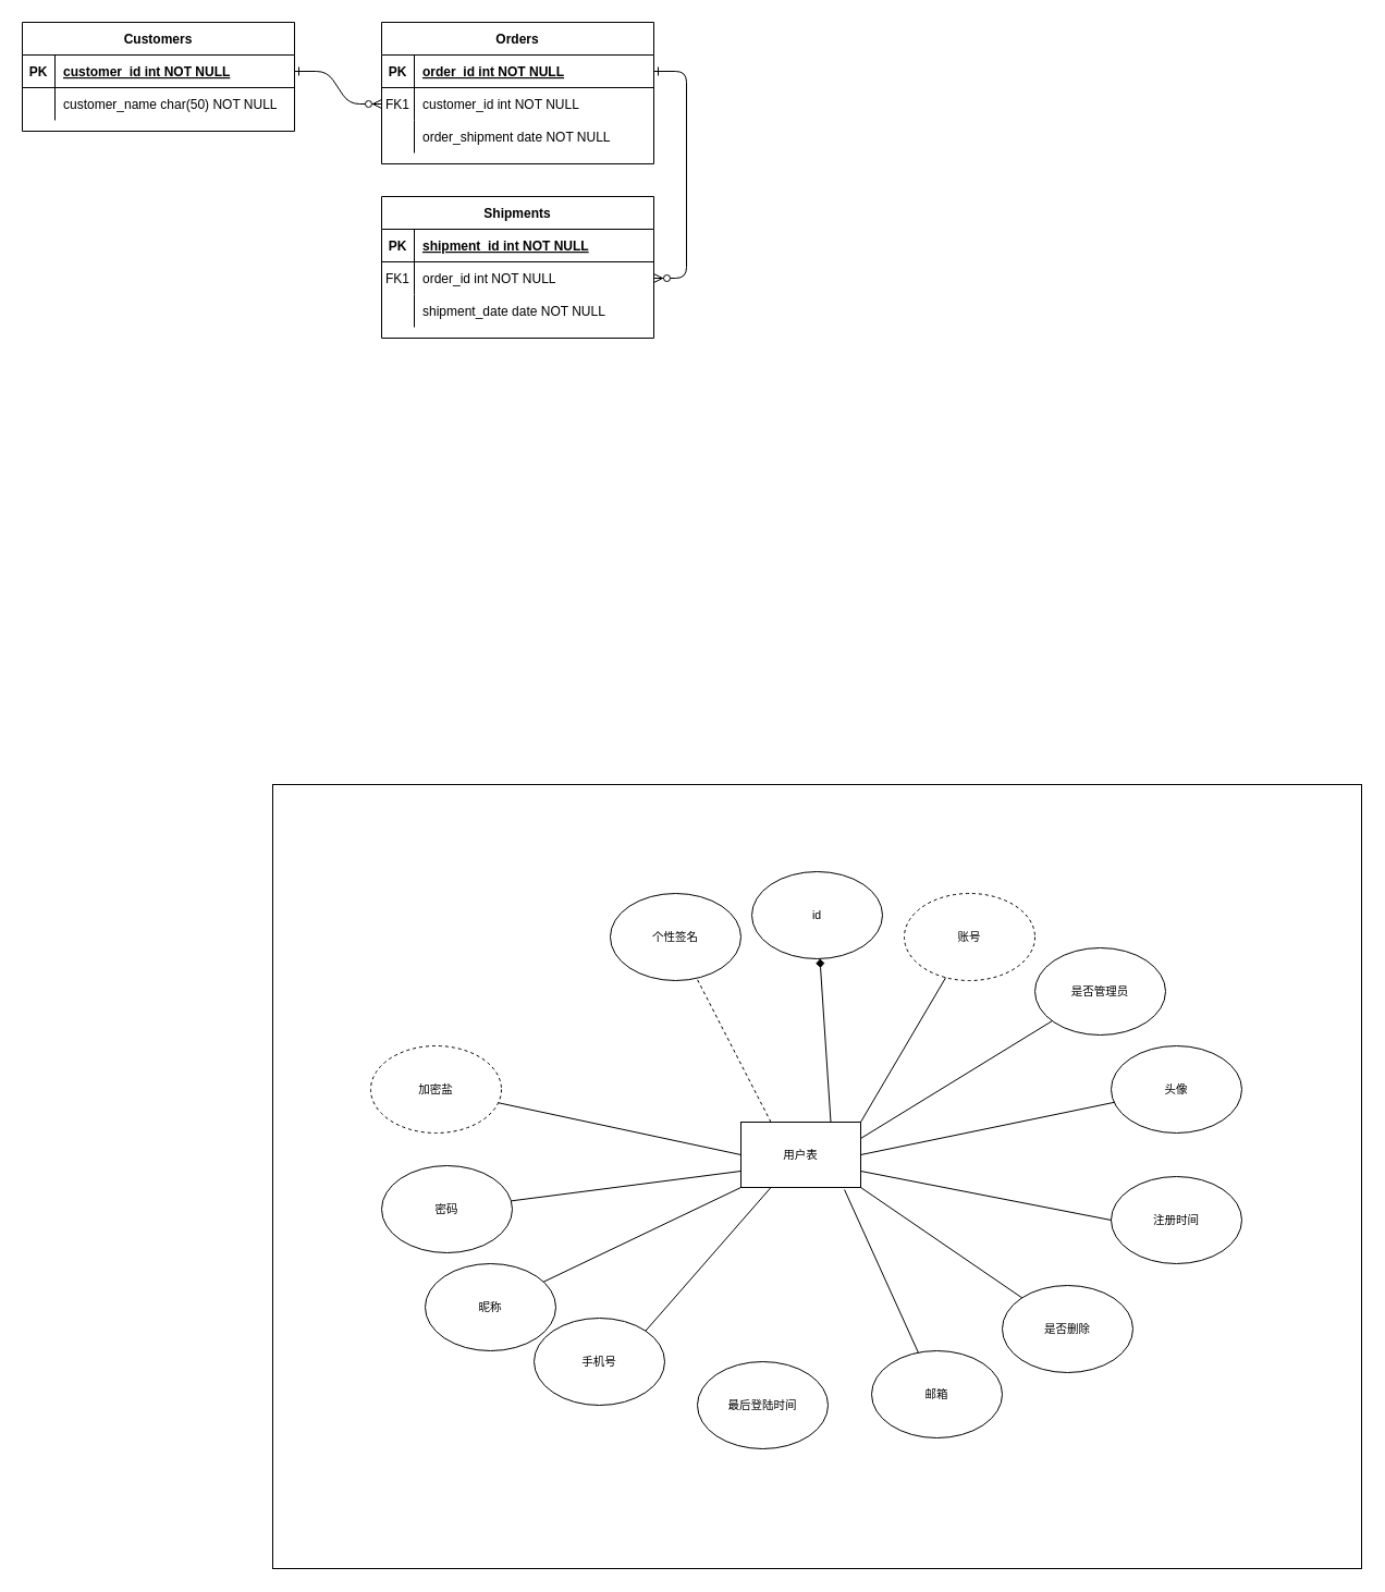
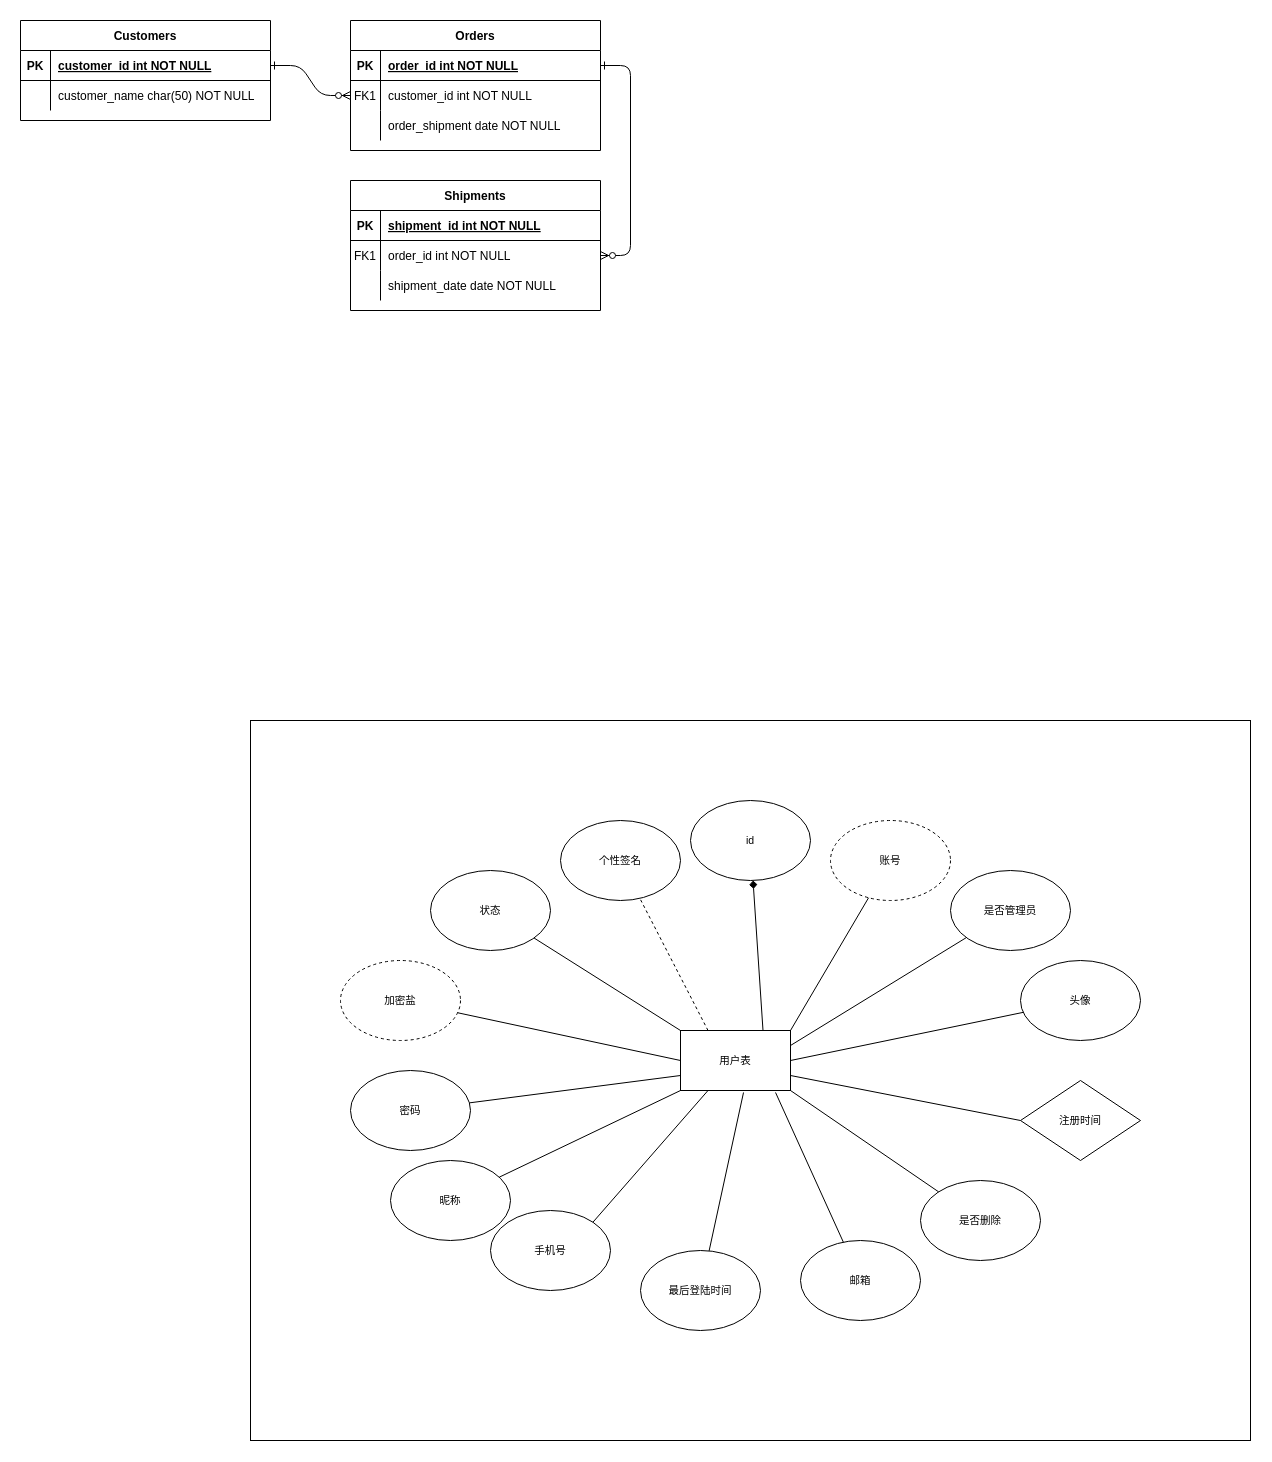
  <mxCell id="0" />
  <mxCell id="1" parent="0" />
  <mxCell id="2" value="" style="edgeStyle=entityRelationEdgeStyle;endArrow=ERzeroToMany;startArrow=ERone;endFill=1;startFill=0;" parent="1" source="25" target="8" edge="1"><mxGeometry width="100" height="100" relative="1" as="geometry"><mxPoint x="240" y="620" as="sourcePoint" /><mxPoint x="340" y="520" as="targetPoint" /></mxGeometry></mxCell>
  <mxCell id="3" value="" style="edgeStyle=entityRelationEdgeStyle;endArrow=ERzeroToMany;startArrow=ERone;endFill=1;startFill=0;" parent="1" source="5" target="18" edge="1"><mxGeometry width="100" height="100" relative="1" as="geometry"><mxPoint x="300" y="80" as="sourcePoint" /><mxPoint x="360" y="105" as="targetPoint" /></mxGeometry></mxCell>
  <mxCell id="4" value="Orders" style="shape=table;startSize=30;container=1;collapsible=1;childLayout=tableLayout;fixedRows=1;rowLines=0;fontStyle=1;align=center;resizeLast=1;" parent="1" vertex="1"><mxGeometry x="350" y="20" width="250" height="130" as="geometry" /></mxCell>
  <mxCell id="5" value="" style="shape=partialRectangle;collapsible=0;dropTarget=0;pointerEvents=0;fillColor=none;points=[[0,0.5],[1,0.5]];portConstraint=eastwest;top=0;left=0;right=0;bottom=1;" parent="4" vertex="1"><mxGeometry y="30" width="250" height="30" as="geometry" /></mxCell>
  <mxCell id="6" value="PK" style="shape=partialRectangle;overflow=hidden;connectable=0;fillColor=none;top=0;left=0;bottom=0;right=0;fontStyle=1;" parent="5" vertex="1"><mxGeometry width="30" height="30" as="geometry" /></mxCell>
  <mxCell id="7" value="order_id int NOT NULL " style="shape=partialRectangle;overflow=hidden;connectable=0;fillColor=none;top=0;left=0;bottom=0;right=0;align=left;spacingLeft=6;fontStyle=5;" parent="5" vertex="1"><mxGeometry x="30" width="220" height="30" as="geometry" /></mxCell>
  <mxCell id="8" value="" style="shape=partialRectangle;collapsible=0;dropTarget=0;pointerEvents=0;fillColor=none;points=[[0,0.5],[1,0.5]];portConstraint=eastwest;top=0;left=0;right=0;bottom=0;" parent="4" vertex="1"><mxGeometry y="60" width="250" height="30" as="geometry" /></mxCell>
  <mxCell id="9" value="FK1" style="shape=partialRectangle;overflow=hidden;connectable=0;fillColor=none;top=0;left=0;bottom=0;right=0;" parent="8" vertex="1"><mxGeometry width="30" height="30" as="geometry" /></mxCell>
  <mxCell id="10" value="customer_id int NOT NULL" style="shape=partialRectangle;overflow=hidden;connectable=0;fillColor=none;top=0;left=0;bottom=0;right=0;align=left;spacingLeft=6;" parent="8" vertex="1"><mxGeometry x="30" width="220" height="30" as="geometry" /></mxCell>
  <mxCell id="11" value="" style="shape=partialRectangle;collapsible=0;dropTarget=0;pointerEvents=0;fillColor=none;points=[[0,0.5],[1,0.5]];portConstraint=eastwest;top=0;left=0;right=0;bottom=0;" parent="4" vertex="1"><mxGeometry y="90" width="250" height="30" as="geometry" /></mxCell>
  <mxCell id="12" value="" style="shape=partialRectangle;overflow=hidden;connectable=0;fillColor=none;top=0;left=0;bottom=0;right=0;" parent="11" vertex="1"><mxGeometry width="30" height="30" as="geometry" /></mxCell>
  <mxCell id="13" value="order_shipment date NOT NULL" style="shape=partialRectangle;overflow=hidden;connectable=0;fillColor=none;top=0;left=0;bottom=0;right=0;align=left;spacingLeft=6;" parent="11" vertex="1"><mxGeometry x="30" width="220" height="30" as="geometry" /></mxCell>
  <mxCell id="14" value="Shipments" style="shape=table;startSize=30;container=1;collapsible=1;childLayout=tableLayout;fixedRows=1;rowLines=0;fontStyle=1;align=center;resizeLast=1;" parent="1" vertex="1"><mxGeometry x="350" y="180" width="250" height="130" as="geometry" /></mxCell>
  <mxCell id="15" value="" style="shape=partialRectangle;collapsible=0;dropTarget=0;pointerEvents=0;fillColor=none;points=[[0,0.5],[1,0.5]];portConstraint=eastwest;top=0;left=0;right=0;bottom=1;" parent="14" vertex="1"><mxGeometry y="30" width="250" height="30" as="geometry" /></mxCell>
  <mxCell id="16" value="PK" style="shape=partialRectangle;overflow=hidden;connectable=0;fillColor=none;top=0;left=0;bottom=0;right=0;fontStyle=1;" parent="15" vertex="1"><mxGeometry width="30" height="30" as="geometry" /></mxCell>
  <mxCell id="17" value="shipment_id int NOT NULL " style="shape=partialRectangle;overflow=hidden;connectable=0;fillColor=none;top=0;left=0;bottom=0;right=0;align=left;spacingLeft=6;fontStyle=5;" parent="15" vertex="1"><mxGeometry x="30" width="220" height="30" as="geometry" /></mxCell>
  <mxCell id="18" value="" style="shape=partialRectangle;collapsible=0;dropTarget=0;pointerEvents=0;fillColor=none;points=[[0,0.5],[1,0.5]];portConstraint=eastwest;top=0;left=0;right=0;bottom=0;" parent="14" vertex="1"><mxGeometry y="60" width="250" height="30" as="geometry" /></mxCell>
  <mxCell id="19" value="FK1" style="shape=partialRectangle;overflow=hidden;connectable=0;fillColor=none;top=0;left=0;bottom=0;right=0;" parent="18" vertex="1"><mxGeometry width="30" height="30" as="geometry" /></mxCell>
  <mxCell id="20" value="order_id int NOT NULL" style="shape=partialRectangle;overflow=hidden;connectable=0;fillColor=none;top=0;left=0;bottom=0;right=0;align=left;spacingLeft=6;" parent="18" vertex="1"><mxGeometry x="30" width="220" height="30" as="geometry" /></mxCell>
  <mxCell id="21" value="" style="shape=partialRectangle;collapsible=0;dropTarget=0;pointerEvents=0;fillColor=none;points=[[0,0.5],[1,0.5]];portConstraint=eastwest;top=0;left=0;right=0;bottom=0;" parent="14" vertex="1"><mxGeometry y="90" width="250" height="30" as="geometry" /></mxCell>
  <mxCell id="22" value="" style="shape=partialRectangle;overflow=hidden;connectable=0;fillColor=none;top=0;left=0;bottom=0;right=0;" parent="21" vertex="1"><mxGeometry width="30" height="30" as="geometry" /></mxCell>
  <mxCell id="23" value="shipment_date date NOT NULL" style="shape=partialRectangle;overflow=hidden;connectable=0;fillColor=none;top=0;left=0;bottom=0;right=0;align=left;spacingLeft=6;" parent="21" vertex="1"><mxGeometry x="30" width="220" height="30" as="geometry" /></mxCell>
  <mxCell id="24" value="Customers" style="shape=table;startSize=30;container=1;collapsible=1;childLayout=tableLayout;fixedRows=1;rowLines=0;fontStyle=1;align=center;resizeLast=1;" parent="1" vertex="1"><mxGeometry x="20" y="20" width="250" height="100" as="geometry" /></mxCell>
  <mxCell id="25" value="" style="shape=partialRectangle;collapsible=0;dropTarget=0;pointerEvents=0;fillColor=none;points=[[0,0.5],[1,0.5]];portConstraint=eastwest;top=0;left=0;right=0;bottom=1;" parent="24" vertex="1"><mxGeometry y="30" width="250" height="30" as="geometry" /></mxCell>
  <mxCell id="26" value="PK" style="shape=partialRectangle;overflow=hidden;connectable=0;fillColor=none;top=0;left=0;bottom=0;right=0;fontStyle=1;" parent="25" vertex="1"><mxGeometry width="30" height="30" as="geometry" /></mxCell>
  <mxCell id="27" value="customer_id int NOT NULL " style="shape=partialRectangle;overflow=hidden;connectable=0;fillColor=none;top=0;left=0;bottom=0;right=0;align=left;spacingLeft=6;fontStyle=5;" parent="25" vertex="1"><mxGeometry x="30" width="220" height="30" as="geometry" /></mxCell>
  <mxCell id="28" value="" style="shape=partialRectangle;collapsible=0;dropTarget=0;pointerEvents=0;fillColor=none;points=[[0,0.5],[1,0.5]];portConstraint=eastwest;top=0;left=0;right=0;bottom=0;" parent="24" vertex="1"><mxGeometry y="60" width="250" height="30" as="geometry" /></mxCell>
  <mxCell id="29" value="" style="shape=partialRectangle;overflow=hidden;connectable=0;fillColor=none;top=0;left=0;bottom=0;right=0;" parent="28" vertex="1"><mxGeometry width="30" height="30" as="geometry" /></mxCell>
  <mxCell id="30" value="customer_name char(50) NOT NULL" style="shape=partialRectangle;overflow=hidden;connectable=0;fillColor=none;top=0;left=0;bottom=0;right=0;align=left;spacingLeft=6;" parent="28" vertex="1"><mxGeometry x="30" width="220" height="30" as="geometry" /></mxCell>
  <mxCell id="31" value="" style="rounded=0;whiteSpace=wrap;html=1;fontSize=10.5;" vertex="1" parent="1"><mxGeometry x="250" y="720" width="1000" height="720" as="geometry" /></mxCell>
  <mxCell id="32" value="密码" style="ellipse;whiteSpace=wrap;html=1;fontSize=10.5;" vertex="1" parent="1"><mxGeometry x="350" y="1070" width="120" height="80" as="geometry" /></mxCell>
  <mxCell id="33" value="用户表" style="rounded=0;whiteSpace=wrap;html=1;fontSize=10.5;" vertex="1" parent="1"><mxGeometry x="680" y="1030" width="110" height="60" as="geometry" /></mxCell>
  <mxCell id="34" value="账号" style="ellipse;whiteSpace=wrap;html=1;fontSize=10.5;dashed=1;" vertex="1" parent="1"><mxGeometry x="830" y="820" width="120" height="80" as="geometry" /></mxCell>
  <mxCell id="35" value="id" style="ellipse;whiteSpace=wrap;html=1;fontSize=10.5;" vertex="1" parent="1"><mxGeometry x="690" y="800" width="120" height="80" as="geometry" /></mxCell>
  <mxCell id="36" value="个性签名" style="ellipse;whiteSpace=wrap;html=1;fontSize=10.5;" vertex="1" parent="1"><mxGeometry x="560" y="820" width="120" height="80" as="geometry" /></mxCell>
+ <mxCell id="37" value="状态" style="ellipse;whiteSpace=wrap;html=1;fontSize=10.5;" vertex="1" parent="1"><mxGeometry x="430" y="870" width="120" height="80" as="geometry" /></mxCell>
  <mxCell id="38" value="加密盐" style="ellipse;whiteSpace=wrap;html=1;fontSize=10.5;dashed=1;" vertex="1" parent="1"><mxGeometry x="340" y="960" width="120" height="80" as="geometry" /></mxCell>
  <mxCell id="39" value="是否管理员" style="ellipse;whiteSpace=wrap;html=1;fontSize=10.5;" vertex="1" parent="1"><mxGeometry x="950" y="870" width="120" height="80" as="geometry" /></mxCell>
  <mxCell id="40" value="昵称" style="ellipse;whiteSpace=wrap;html=1;fontSize=10.5;" vertex="1" parent="1"><mxGeometry x="390" y="1160" width="120" height="80" as="geometry" /></mxCell>
  <mxCell id="41" value="邮箱" style="ellipse;whiteSpace=wrap;html=1;fontSize=10.5;" vertex="1" parent="1"><mxGeometry x="800" y="1240" width="120" height="80" as="geometry" /></mxCell>
  <mxCell id="42" value="手机号" style="ellipse;whiteSpace=wrap;html=1;fontSize=10.5;" vertex="1" parent="1"><mxGeometry x="490" y="1210" width="120" height="80" as="geometry" /></mxCell>
  <mxCell id="43" value="最后登陆时间" style="ellipse;whiteSpace=wrap;html=1;fontSize=10.5;" vertex="1" parent="1"><mxGeometry x="640" y="1250" width="120" height="80" as="geometry" /></mxCell>
  <mxCell id="44" value="是否删除" style="ellipse;whiteSpace=wrap;html=1;fontSize=10.5;" vertex="1" parent="1"><mxGeometry x="920" y="1180" width="120" height="80" as="geometry" /></mxCell>
- <mxCell id="45" value="注册时间" style="ellipse;whiteSpace=wrap;html=1;fontSize=10.5;" vertex="1" parent="1"><mxGeometry x="1020" y="1080" width="120" height="80" as="geometry" /></mxCell>
+ <mxCell id="45" value="注册时间" style="rhombus;whiteSpace=wrap;html=1;fontSize=10.5;" vertex="1" parent="1"><mxGeometry x="1020" y="1080" width="120" height="80" as="geometry" /></mxCell>
  <mxCell id="46" value="&lt;font style=&quot;font-size: 10.5px;&quot;&gt;头像&lt;/font&gt;" style="ellipse;whiteSpace=wrap;html=1;fontSize=10.5;" vertex="1" parent="1"><mxGeometry x="1020" y="960" width="120" height="80" as="geometry" /></mxCell>
  <mxCell id="47" value="" style="endArrow=none;html=1;rounded=0;entryX=1;entryY=0;entryDx=0;entryDy=0;fontSize=10.5;" edge="1" parent="1" source="34" target="33"><mxGeometry width="50" height="50" relative="1" as="geometry"><mxPoint x="760" y="1140" as="sourcePoint" /><mxPoint x="810" y="1090" as="targetPoint" /></mxGeometry></mxCell>
  <mxCell id="48" value="" style="endArrow=none;html=1;rounded=0;exitX=1;exitY=0.25;exitDx=0;exitDy=0;fontSize=10.5;" edge="1" parent="1" source="33" target="39"><mxGeometry width="50" height="50" relative="1" as="geometry"><mxPoint x="780" y="1030" as="sourcePoint" /><mxPoint x="810" y="1090" as="targetPoint" /></mxGeometry></mxCell>
  <mxCell id="49" value="" style="endArrow=none;html=1;rounded=0;exitX=1;exitY=0.5;exitDx=0;exitDy=0;fontSize=10.5;" edge="1" parent="1" source="33" target="46"><mxGeometry width="50" height="50" relative="1" as="geometry"><mxPoint x="800" y="1055" as="sourcePoint" /><mxPoint x="976" y="947" as="targetPoint" /></mxGeometry></mxCell>
  <mxCell id="50" value="" style="endArrow=none;html=1;rounded=0;exitX=1;exitY=0.75;exitDx=0;exitDy=0;entryX=0;entryY=0.5;entryDx=0;entryDy=0;fontSize=10.5;" edge="1" parent="1" source="33" target="45"><mxGeometry width="50" height="50" relative="1" as="geometry"><mxPoint x="810" y="1065" as="sourcePoint" /><mxPoint x="986" y="957" as="targetPoint" /></mxGeometry></mxCell>
  <mxCell id="51" value="" style="endArrow=none;html=1;rounded=0;exitX=1;exitY=1;exitDx=0;exitDy=0;fontSize=10.5;" edge="1" parent="1" source="33" target="44"><mxGeometry width="50" height="50" relative="1" as="geometry"><mxPoint x="820" y="1075" as="sourcePoint" /><mxPoint x="996" y="967" as="targetPoint" /></mxGeometry></mxCell>
  <mxCell id="52" value="" style="endArrow=none;html=1;rounded=0;exitX=0.864;exitY=1.033;exitDx=0;exitDy=0;exitPerimeter=0;fontSize=10.5;" edge="1" parent="1" source="33" target="41"><mxGeometry width="50" height="50" relative="1" as="geometry"><mxPoint x="830" y="1085" as="sourcePoint" /><mxPoint x="1006" y="977" as="targetPoint" /></mxGeometry></mxCell>
+ <mxCell id="53" value="" style="endArrow=none;html=1;rounded=0;exitX=0.573;exitY=1.033;exitDx=0;exitDy=0;exitPerimeter=0;fontSize=10.5;" edge="1" parent="1" source="33" target="43"><mxGeometry width="50" height="50" relative="1" as="geometry"><mxPoint x="840" y="1095" as="sourcePoint" /><mxPoint x="1016" y="987" as="targetPoint" /></mxGeometry></mxCell>
  <mxCell id="54" value="" style="endArrow=none;html=1;rounded=0;exitX=0.25;exitY=1;exitDx=0;exitDy=0;entryX=1;entryY=0;entryDx=0;entryDy=0;fontSize=10.5;" edge="1" parent="1" source="33" target="42"><mxGeometry width="50" height="50" relative="1" as="geometry"><mxPoint x="850" y="1105" as="sourcePoint" /><mxPoint x="1026" y="997" as="targetPoint" /></mxGeometry></mxCell>
  <mxCell id="55" value="" style="endArrow=none;html=1;rounded=0;exitX=0;exitY=1;exitDx=0;exitDy=0;fontSize=10.5;" edge="1" parent="1" source="33" target="40"><mxGeometry width="50" height="50" relative="1" as="geometry"><mxPoint x="860" y="1115" as="sourcePoint" /><mxPoint x="1036" y="1007" as="targetPoint" /></mxGeometry></mxCell>
  <mxCell id="56" value="" style="endArrow=none;html=1;rounded=0;exitX=0;exitY=0.75;exitDx=0;exitDy=0;fontSize=10.5;" edge="1" parent="1" source="33" target="32"><mxGeometry width="50" height="50" relative="1" as="geometry"><mxPoint x="870" y="1125" as="sourcePoint" /><mxPoint x="1046" y="1017" as="targetPoint" /></mxGeometry></mxCell>
  <mxCell id="57" value="" style="endArrow=none;html=1;rounded=0;exitX=0;exitY=0.5;exitDx=0;exitDy=0;fontSize=10.5;" edge="1" parent="1" source="33" target="38"><mxGeometry width="50" height="50" relative="1" as="geometry"><mxPoint x="880" y="1135" as="sourcePoint" /><mxPoint x="1056" y="1027" as="targetPoint" /></mxGeometry></mxCell>
+ <mxCell id="58" value="" style="endArrow=none;html=1;rounded=0;exitX=0;exitY=0;exitDx=0;exitDy=0;fontSize=10.5;" edge="1" parent="1" source="33" target="37"><mxGeometry width="50" height="50" relative="1" as="geometry"><mxPoint x="890" y="1145" as="sourcePoint" /><mxPoint x="1066" y="1037" as="targetPoint" /></mxGeometry></mxCell>
  <mxCell id="59" value="" style="endArrow=none;html=1;rounded=0;exitX=0.25;exitY=0;exitDx=0;exitDy=0;fontSize=10.5;dashed=1;" edge="1" parent="1" source="33" target="36"><mxGeometry width="50" height="50" relative="1" as="geometry"><mxPoint x="900" y="1155" as="sourcePoint" /><mxPoint x="1076" y="1047" as="targetPoint" /></mxGeometry></mxCell>
  <mxCell id="60" value="" style="endArrow=diamond;html=1;rounded=0;exitX=0.75;exitY=0;exitDx=0;exitDy=0;fontSize=10.5;" edge="1" parent="1" source="33" target="35"><mxGeometry width="50" height="50" relative="1" as="geometry"><mxPoint x="910" y="1165" as="sourcePoint" /><mxPoint x="1086" y="1057" as="targetPoint" /></mxGeometry></mxCell>
